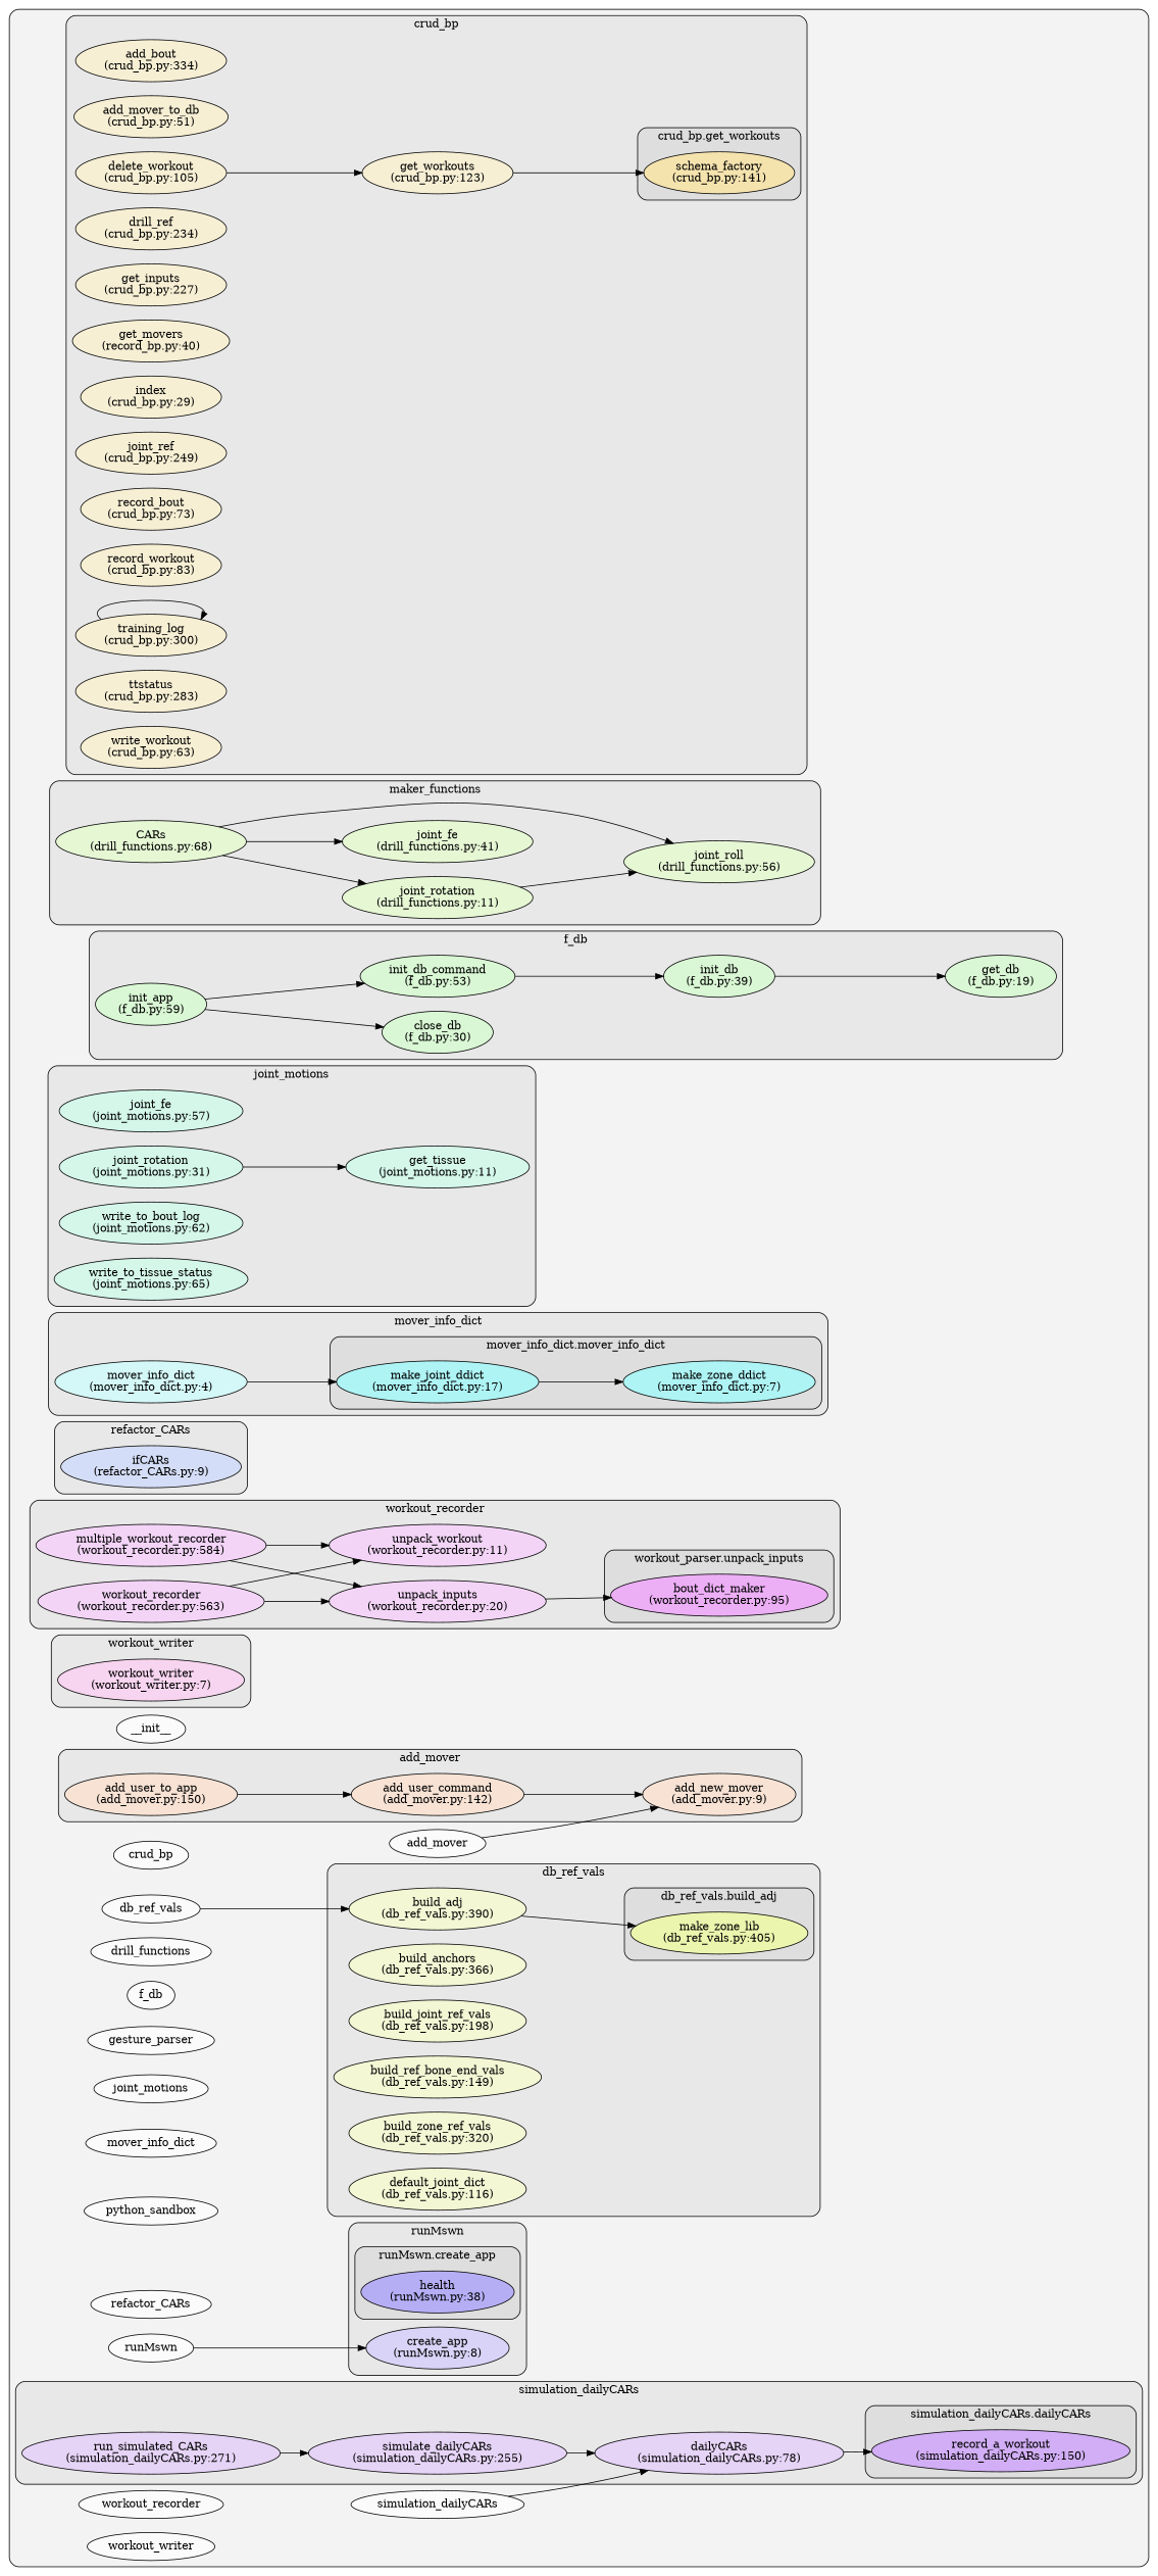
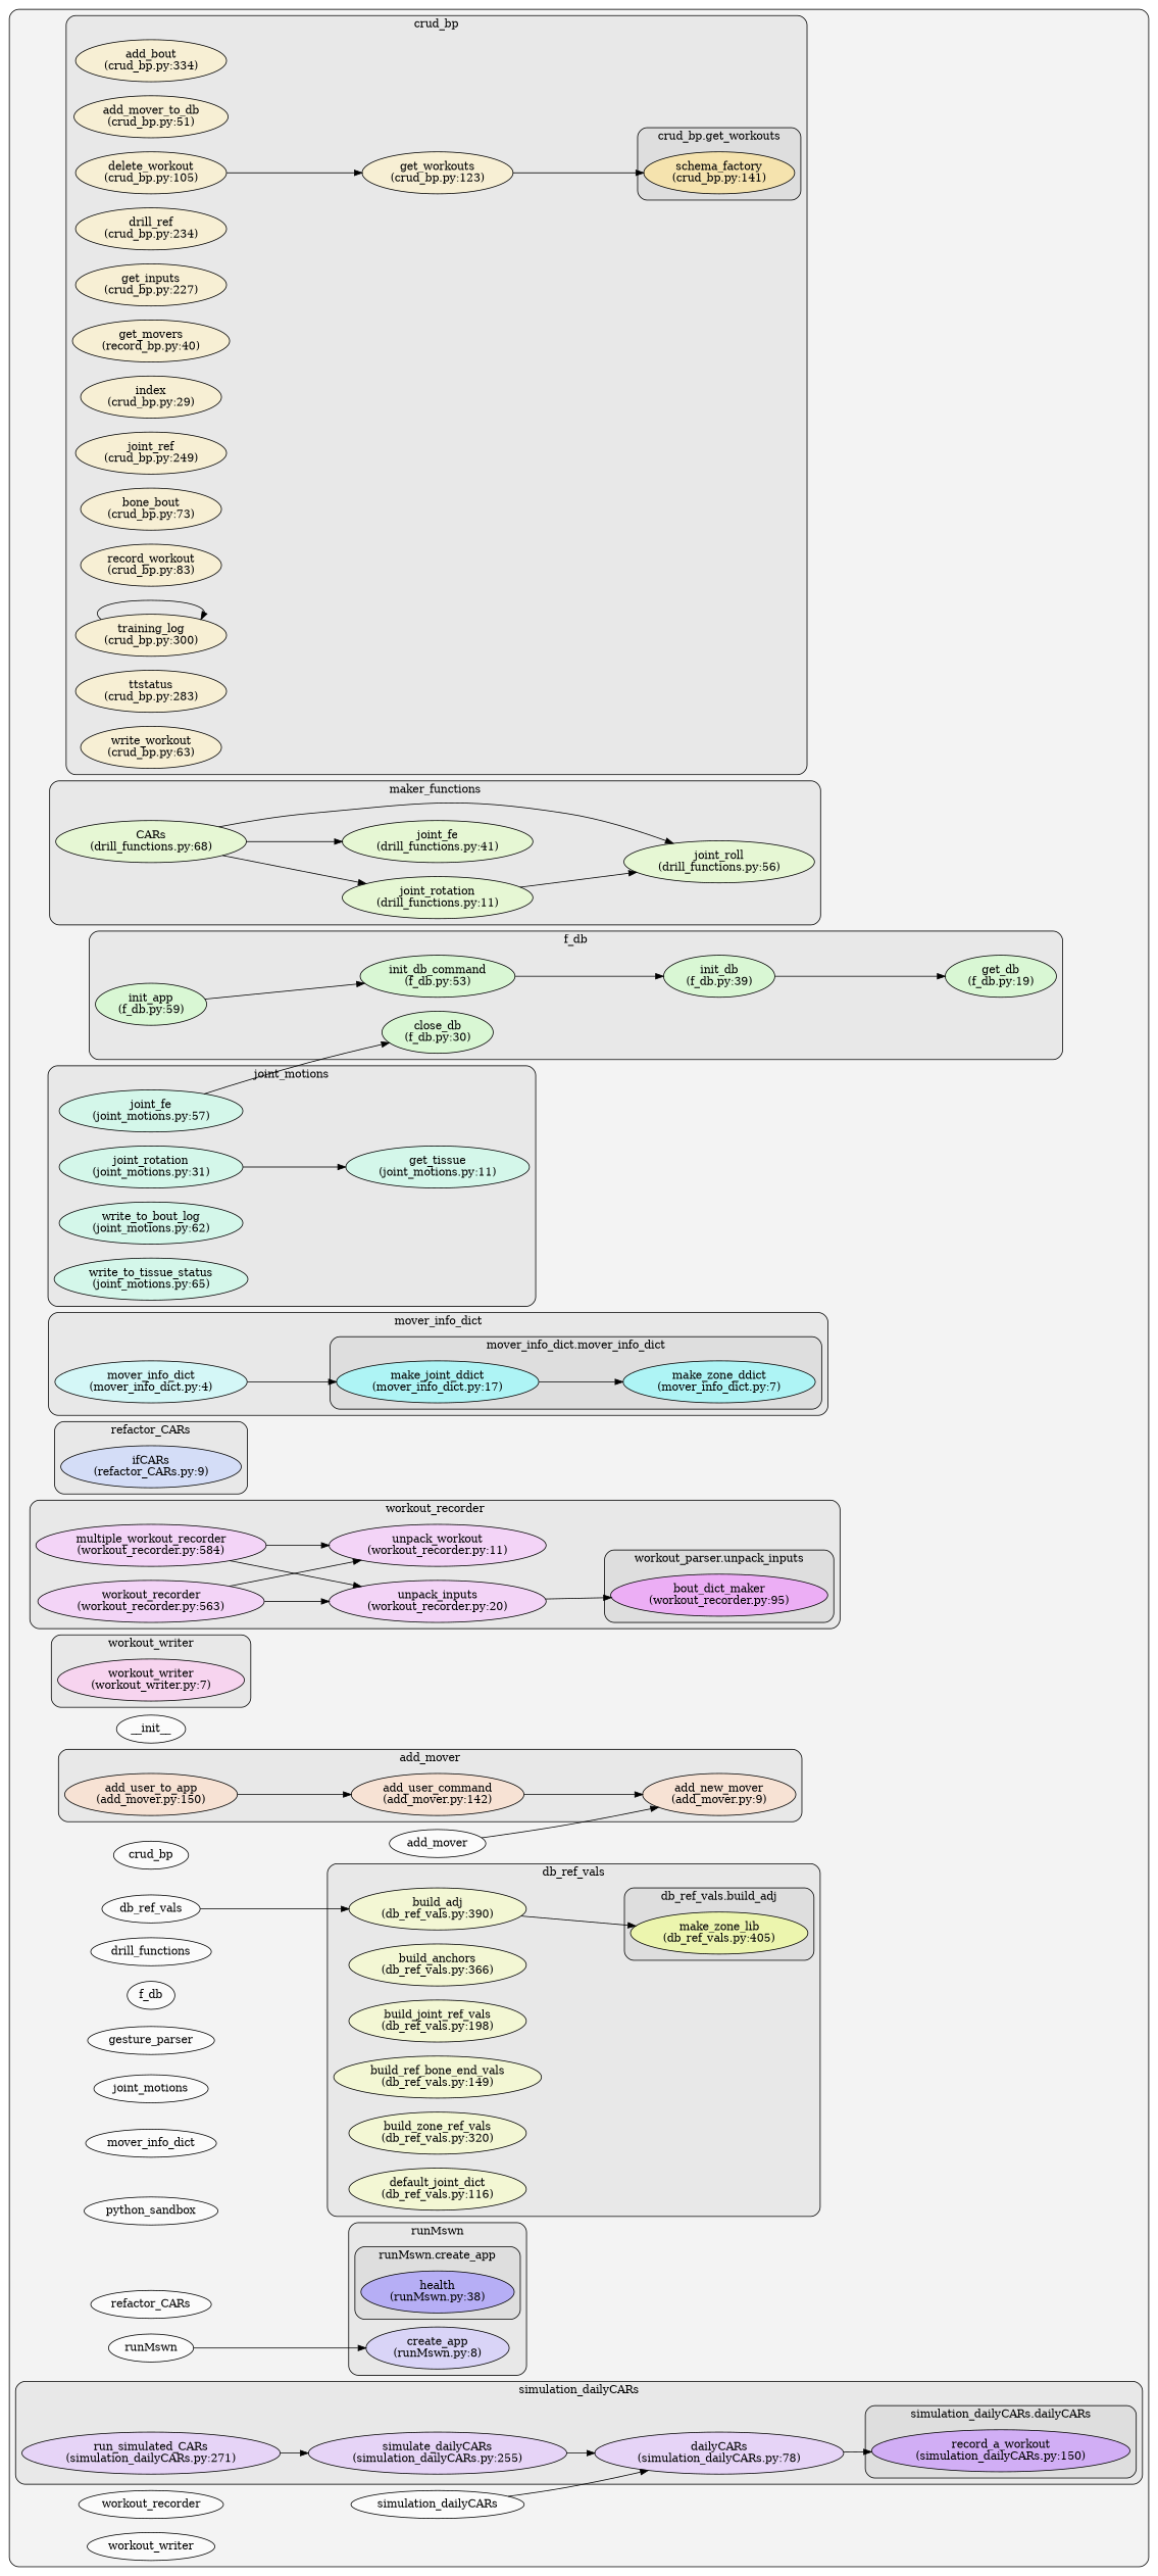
  digraph {
    clusterrank=local
    fontname="DejaVu Serif"
    rankdir=LR
    node [fillcolor="#ffffffb2" fontcolor="#000000" fontname="DejaVu Serif" group=2 style=filled]
    edge [color="#000000" fontname="DejaVu Serif" style=solid]
    n1 [fillcolor="#fedfccb2" group=1 label="add_new_mover\n(add_mover.py:9)"]
    n2 [fillcolor="#fedfccb2" group=1 label="add_user_command\n(add_mover.py:142)"]
    n3 [fillcolor="#fedfccb2" group=1 label="add_user_to_app\n(add_mover.py:150)"]
    n4 [fillcolor="#ffe599b2" label="schema_factory\n(crud_bp.py:141)"]
    n5 [fillcolor="#fef2ccb2" label="add_bout\n(crud_bp.py:334)"]
    n6 [fillcolor="#fef2ccb2" label="add_mover_to_db\n(crud_bp.py:51)"]
    n7 [fillcolor="#fef2ccb2" label="delete_workout\n(crud_bp.py:105)"]
    n8 [fillcolor="#fef2ccb2" label="drill_ref\n(crud_bp.py:234)"]
    n9 [fillcolor="#fef2ccb2" label="get_inputs\n(crud_bp.py:227)"]
    n10 [fillcolor="#fef2ccb2" label="get_movers\n(record_bp.py:40)"]
    n11 [fillcolor="#fef2ccb2" label="get_workouts\n(crud_bp.py:123)"]
    n12 [fillcolor="#fef2ccb2" label="index\n(crud_bp.py:29)"]
    n13 [fillcolor="#fef2ccb2" label="joint_ref\n(crud_bp.py:249)"]
-   n14 [fillcolor="#fef2ccb2" label="record_bout\n(crud_bp.py:73)"]
+   n14 [fillcolor="#fef2ccb2" label="bone_bout\n(crud_bp.py:73)"]
    n15 [fillcolor="#fef2ccb2" label="record_workout\n(crud_bp.py:83)"]
    n16 [fillcolor="#fef2ccb2" label="training_log\n(crud_bp.py:300)"]
    n17 [fillcolor="#fef2ccb2" label="ttstatus\n(crud_bp.py:283)"]
    n18 [fillcolor="#fef2ccb2" label="write_workout\n(crud_bp.py:63)"]
    n19 [fillcolor="#f2ff99b2" group=3 label="make_zone_lib\n(db_ref_vals.py:405)"]
    n20 [fillcolor="#f8feccb2" group=3 label="build_adj\n(db_ref_vals.py:390)"]
    n21 [fillcolor="#f8feccb2" group=3 label="build_anchors\n(db_ref_vals.py:366)"]
    n22 [fillcolor="#f8feccb2" group=3 label="build_joint_ref_vals\n(db_ref_vals.py:198)"]
    n23 [fillcolor="#f8feccb2" group=3 label="build_ref_bone_end_vals\n(db_ref_vals.py:149)"]
    n24 [fillcolor="#f8feccb2" group=3 label="build_zone_ref_vals\n(db_ref_vals.py:320)"]
    n25 [fillcolor="#f8feccb2" group=3 label="default_joint_dict\n(db_ref_vals.py:116)"]
    n26 [fillcolor="#e5feccb2" group=4 label="CARs\n(drill_functions.py:68)"]
    n27 [fillcolor="#e5feccb2" group=4 label="joint_fe\n(drill_functions.py:41)"]
    n28 [fillcolor="#e5feccb2" group=4 label="joint_roll\n(drill_functions.py:56)"]
    n29 [fillcolor="#e5feccb2" group=4 label="joint_rotation\n(drill_functions.py:11)"]
    n30 [fillcolor="#d2feccb2" group=5 label="close_db\n(f_db.py:30)"]
    n31 [fillcolor="#d2feccb2" group=5 label="get_db\n(f_db.py:19)"]
    n32 [fillcolor="#d2feccb2" group=5 label="init_app\n(f_db.py:59)"]
    n33 [fillcolor="#d2feccb2" group=5 label="init_db\n(f_db.py:39)"]
    n34 [fillcolor="#d2feccb2" group=5 label="init_db_command\n(f_db.py:53)"]
    n35 [fillcolor="#ccfeebb2" group=7 label="get_tissue\n(joint_motions.py:11)"]
    n36 [fillcolor="#ccfeebb2" group=7 label="joint_fe\n(joint_motions.py:57)"]
    n37 [fillcolor="#ccfeebb2" group=7 label="joint_rotation\n(joint_motions.py:31)"]
    n38 [fillcolor="#ccfeebb2" group=7 label="write_to_bout_log\n(joint_motions.py:62)"]
    n39 [fillcolor="#ccfeebb2" group=7 label="write_to_tissue_status\n(joint_motions.py:65)"]
    n40 [fillcolor="#99feffb2" group=8 label="make_joint_ddict\n(mover_info_dict.py:17)"]
    n41 [fillcolor="#99feffb2" group=8 label="make_zone_ddict\n(mover_info_dict.py:7)"]
    n42 [fillcolor="#ccfefeb2" group=8 label="mover_info_dict\n(mover_info_dict.py:4)"]
    n43 [fillcolor="#ccd8feb2" group=10 label="ifCARs\n(refactor_CARs.py:9)"]
    n44 [fillcolor="#a599ffb2" group=11 label="health\n(runMswn.py:38)"]
    n45 [fillcolor="#d2ccfeb2" group=11 label="create_app\n(runMswn.py:8)"]
    n46 [fillcolor="#cb99ffb2" group=12 label="record_a_workout\n(simulation_dailyCARs.py:150)"]
    n47 [fillcolor="#e5ccfeb2" group=12 label="dailyCARs\n(simulation_dailyCARs.py:78)"]
    n48 [fillcolor="#e5ccfeb2" group=12 label="run_simulated_CARs\n(simulation_dailyCARs.py:271)"]
    n49 [fillcolor="#e5ccfeb2" group=12 label="simulate_dailyCARs\n(simulation_dailyCARs.py:255)"]
    n50 [fillcolor="#f299ffb2" group=13 label="bout_dict_maker\n(workout_recorder.py:95)"]
    n51 [fillcolor="#f8ccfeb2" group=13 label="multiple_workout_recorder\n(workout_recorder.py:584)"]
    n52 [fillcolor="#f8ccfeb2" group=13 label="unpack_inputs\n(workout_recorder.py:20)"]
    n53 [fillcolor="#f8ccfeb2" group=13 label="unpack_workout\n(workout_recorder.py:11)"]
    n54 [fillcolor="#f8ccfeb2" group=13 label="workout_recorder\n(workout_recorder.py:563)"]
    n55 [fillcolor="#feccf2b2" group=14 label="workout_writer\n(workout_writer.py:7)"]
    n56 [group=0 label=__init__]
    n57 [group=1 label=add_mover]
    n58 [label=crud_bp]
    n59 [group=3 label=db_ref_vals]
    n60 [group=4 label=drill_functions]
    n61 [group=5 label=f_db]
    n62 [group=6 label=gesture_parser]
    n63 [group=7 label=joint_motions]
    n64 [group=8 label=mover_info_dict]
    n65 [group=9 label=python_sandbox]
    n66 [group=10 label=refactor_CARs]
    n67 [group=11 label=runMswn]
    n68 [group=12 label=simulation_dailyCARs]
    n69 [group=13 label=workout_recorder]
    n70 [group=14 label=workout_writer]
    subgraph cluster_1 {
      fillcolor="#80808018"
      style="filled,rounded"
      n56
      n57
      n58
      n59
      n60
      n61
      n62
      n63
      n64
      n65
      n66
      n67
      n68
      n69
      n70
      subgraph cluster_2 {
        fillcolor="#80808018"
        label=add_mover
        style="filled,rounded"
        n1
        n2
        n3
      }
      subgraph cluster_3 {
        fillcolor="#80808018"
        label=crud_bp
        style="filled,rounded"
        n5
        n6
        n7
        n8
        n9
        n10
        n11
        n12
        n13
        n14
        n15
        n16
        n17
        n18
        subgraph cluster_4 {
          fillcolor="#80808018"
          label="crud_bp.get_workouts"
          style="filled,rounded"
          n4
        }
      }
      subgraph cluster_5 {
        fillcolor="#80808018"
        label=db_ref_vals
        style="filled,rounded"
        n20
        n21
        n22
        n23
        n24
        n25
        subgraph cluster_6 {
          fillcolor="#80808018"
          label="db_ref_vals.build_adj"
          style="filled,rounded"
          n19
        }
      }
      subgraph cluster_7 {
        fillcolor="#80808018"
        label=maker_functions
        style="filled,rounded"
        n26
        n27
        n28
        n29
      }
      subgraph cluster_8 {
        fillcolor="#80808018"
        label=f_db
        style="filled,rounded"
        n30
        n31
        n32
        n33
        n34
      }
      subgraph cluster_9 {
        fillcolor="#80808018"
        label=joint_motions
        style="filled,rounded"
        n35
        n36
        n37
        n38
        n39
      }
      subgraph cluster_10 {
        fillcolor="#80808018"
        label=mover_info_dict
        style="filled,rounded"
        n42
        subgraph cluster_11 {
          fillcolor="#80808018"
          label="mover_info_dict.mover_info_dict"
          style="filled,rounded"
          n40
          n41
        }
      }
      subgraph cluster_12 {
        fillcolor="#80808018"
        label=refactor_CARs
        style="filled,rounded"
        n43
      }
      subgraph cluster_13 {
        fillcolor="#80808018"
        label=runMswn
        style="filled,rounded"
        n45
        subgraph cluster_14 {
          fillcolor="#80808018"
          label="runMswn.create_app"
          style="filled,rounded"
          n44
        }
      }
      subgraph cluster_15 {
        fillcolor="#80808018"
        label=simulation_dailyCARs
        style="filled,rounded"
        n47
        n48
        n49
        subgraph cluster_16 {
          fillcolor="#80808018"
          label="simulation_dailyCARs.dailyCARs"
          style="filled,rounded"
          n46
        }
      }
      subgraph cluster_17 {
        fillcolor="#80808018"
        label=workout_recorder
        style="filled,rounded"
        n51
        n52
        n53
        n54
        subgraph cluster_18 {
          fillcolor="#80808018"
          label="workout_parser.unpack_inputs"
          style="filled,rounded"
          n50
        }
      }
      subgraph cluster_19 {
        fillcolor="#80808018"
        label=workout_writer
        style="filled,rounded"
        n55
      }
    }
    n2 -> n1
    n3 -> n2
    n7 -> n11
    n11 -> n4
    n16 -> n16
    n20 -> n19
    n26 -> n27
    n26 -> n28
    n26 -> n29
    n29 -> n28
-   n32 -> n30
+   n36 -> n30
    n32 -> n34
    n33 -> n31
    n34 -> n33
    n37 -> n35
    n40 -> n41
    n42 -> n40
    n47 -> n46
    n48 -> n49
    n49 -> n47
    n51 -> n52
    n51 -> n53
    n52 -> n50
    n54 -> n52
    n54 -> n53
    n57 -> n1
    n59 -> n20
    n67 -> n45
    n68 -> n47
  }
